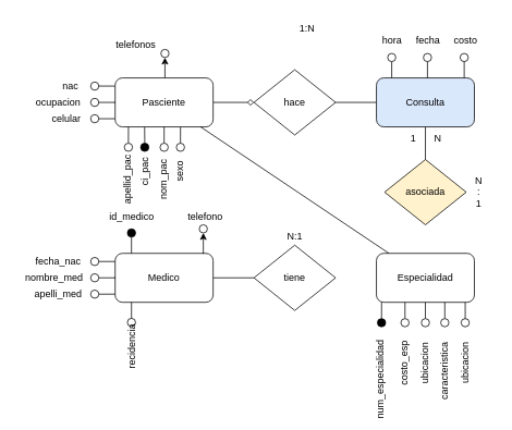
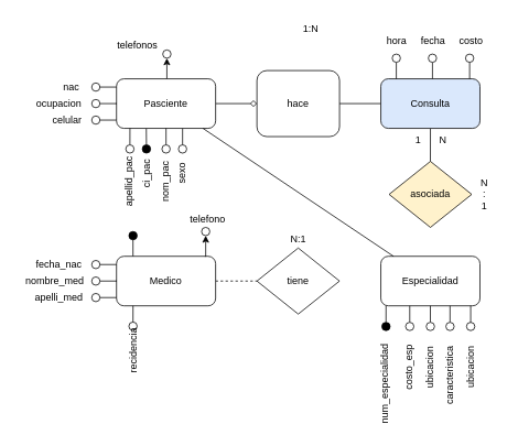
  <mxCell id="0" />
  <mxCell id="1" parent="0" />
- <mxCell id="2" value="hace" style="rhombus;whiteSpace=wrap;html=1;" vertex="1" parent="1"><mxGeometry x="310" y="85" width="100" height="80" as="geometry" /></mxCell>
+ <mxCell id="2" value="hace" style="whiteSpace=wrap;html=1;rounded=1;" vertex="1" parent="1"><mxGeometry x="310" y="85" width="100" height="80" as="geometry" /></mxCell>
  <mxCell id="3" style="edgeStyle=none;rounded=0;orthogonalLoop=1;jettySize=auto;html=1;exitX=1;exitY=0.5;exitDx=0;exitDy=0;entryX=0;entryY=0.5;entryDx=0;entryDy=0;endArrow=diamond;endFill=0;" edge="1" parent="1" source="5" target="2"><mxGeometry relative="1" as="geometry" /></mxCell>
  <mxCell id="4" style="edgeStyle=orthogonalEdgeStyle;rounded=0;orthogonalLoop=1;jettySize=auto;html=1;exitX=0.5;exitY=0;exitDx=0;exitDy=0;entryX=0.5;entryY=0;entryDx=0;entryDy=0;" edge="1" parent="1" source="5" target="77"><mxGeometry relative="1" as="geometry"><mxPoint x="225" y="50" as="targetPoint" /></mxGeometry></mxCell>
  <mxCell id="5" value="Pasciente" style="rounded=1;whiteSpace=wrap;html=1;" vertex="1" parent="1"><mxGeometry x="140" y="95" width="120" height="60" as="geometry" /></mxCell>
  <mxCell id="6" style="edgeStyle=none;rounded=0;orthogonalLoop=1;jettySize=auto;html=1;exitX=0;exitY=0.5;exitDx=0;exitDy=0;entryX=1;entryY=0.5;entryDx=0;entryDy=0;endArrow=none;endFill=0;" edge="1" parent="1" source="7" target="2"><mxGeometry relative="1" as="geometry" /></mxCell>
  <mxCell id="7" value="Consulta" style="rounded=1;whiteSpace=wrap;html=1;fillColor=#dae8fc;" vertex="1" parent="1"><mxGeometry x="460" y="95" width="120" height="60" as="geometry" /></mxCell>
  <mxCell id="8" value="1:N" style="text;html=1;align=center;verticalAlign=middle;resizable=0;points=[];autosize=1;strokeColor=none;fillColor=none;" vertex="1" parent="1"><mxGeometry x="355" y="20" width="40" height="30" as="geometry" /></mxCell>
  <mxCell id="9" value="asociada" style="rhombus;whiteSpace=wrap;html=1;fillColor=#fff2cc;" vertex="1" parent="1"><mxGeometry x="470" y="195" width="100" height="80" as="geometry" /></mxCell>
  <mxCell id="10" style="edgeStyle=orthogonalEdgeStyle;rounded=0;orthogonalLoop=1;jettySize=auto;html=1;entryX=0.5;entryY=0;entryDx=0;entryDy=0;endArrow=none;endFill=0;" edge="1" parent="1" target="9"><mxGeometry relative="1" as="geometry"><mxPoint x="520.04" y="155.48" as="sourcePoint" /></mxGeometry></mxCell>
  <mxCell id="11" value="Especialidad" style="rounded=1;whiteSpace=wrap;html=1;" vertex="1" parent="1"><mxGeometry x="460" y="310" width="120" height="60" as="geometry" /></mxCell>
  <mxCell id="12" value="&lt;div&gt;N&lt;br&gt;&lt;/div&gt;&lt;div&gt;:&lt;/div&gt;&lt;div&gt;1&lt;br&gt;&lt;/div&gt;" style="text;html=1;align=center;verticalAlign=middle;resizable=0;points=[];autosize=1;strokeColor=none;fillColor=none;" vertex="1" parent="1"><mxGeometry x="570" y="205" width="30" height="60" as="geometry" /></mxCell>
  <mxCell id="13" value="N" style="text;html=1;align=center;verticalAlign=middle;resizable=0;points=[];autosize=1;strokeColor=none;fillColor=none;" vertex="1" parent="1"><mxGeometry x="520" y="155" width="30" height="30" as="geometry" /></mxCell>
  <mxCell id="14" value="1" style="text;html=1;align=center;verticalAlign=middle;resizable=0;points=[];autosize=1;strokeColor=none;fillColor=none;" vertex="1" parent="1"><mxGeometry x="490" y="155" width="30" height="30" as="geometry" /></mxCell>
  <mxCell id="15" value="tiene" style="rhombus;whiteSpace=wrap;html=1;" vertex="1" parent="1"><mxGeometry x="310" y="300" width="100" height="80" as="geometry" /></mxCell>
- <mxCell id="16" style="edgeStyle=none;rounded=0;orthogonalLoop=1;jettySize=auto;html=1;endArrow=none;endFill=0;entryX=0;entryY=0.5;entryDx=0;entryDy=0;" edge="1" parent="1" source="19" target="15"><mxGeometry relative="1" as="geometry"><mxPoint x="175" y="345" as="sourcePoint" /><mxPoint x="220" y="345" as="targetPoint" /></mxGeometry></mxCell>
+ <mxCell id="16" style="edgeStyle=none;rounded=0;orthogonalLoop=1;jettySize=auto;html=1;endArrow=none;endFill=0;entryX=0;entryY=0.5;entryDx=0;entryDy=0;dashed=1;" edge="1" parent="1" source="19" target="15"><mxGeometry relative="1" as="geometry"><mxPoint x="175" y="345" as="sourcePoint" /><mxPoint x="220" y="345" as="targetPoint" /></mxGeometry></mxCell>
  <mxCell id="17" style="edgeStyle=none;rounded=0;orthogonalLoop=1;jettySize=auto;html=1;endArrow=none;endFill=0;" edge="1" parent="1" target="5" source="11"><mxGeometry relative="1" as="geometry"><mxPoint x="460" y="345" as="sourcePoint" /></mxGeometry></mxCell>
  <mxCell id="18" value="N:1" style="text;html=1;align=center;verticalAlign=middle;resizable=0;points=[];autosize=1;strokeColor=none;fillColor=none;" vertex="1" parent="1"><mxGeometry x="340" y="275" width="40" height="30" as="geometry" /></mxCell>
  <mxCell id="19" value="Medico" style="rounded=1;whiteSpace=wrap;html=1;" vertex="1" parent="1"><mxGeometry x="140" y="310" width="120" height="60" as="geometry" /></mxCell>
  <mxCell id="20" style="rounded=0;orthogonalLoop=1;jettySize=auto;html=1;entryX=0.457;entryY=1.007;entryDx=0;entryDy=0;entryPerimeter=0;endArrow=none;endFill=0;" edge="1" parent="1" source="21"><mxGeometry relative="1" as="geometry"><mxPoint x="176.09" y="155.42" as="targetPoint" /></mxGeometry></mxCell>
  <mxCell id="21" value="" style="ellipse;whiteSpace=wrap;html=1;aspect=fixed;fillColor=#000;" vertex="1" parent="1"><mxGeometry x="171.25" y="175" width="10" height="10" as="geometry" /></mxCell>
  <mxCell id="22" value="ci_pac" style="text;html=1;align=center;verticalAlign=middle;resizable=0;points=[];autosize=1;strokeColor=none;fillColor=none;rotation=-90;" vertex="1" parent="1"><mxGeometry x="146.25" y="195" width="60" height="30" as="geometry" /></mxCell>
  <mxCell id="23" value="" style="ellipse;whiteSpace=wrap;html=1;aspect=fixed;" vertex="1" parent="1"><mxGeometry x="110" y="100" width="10" height="10" as="geometry" /></mxCell>
  <mxCell id="24" style="edgeStyle=orthogonalEdgeStyle;rounded=0;orthogonalLoop=1;jettySize=auto;html=1;entryX=-0.008;entryY=0.419;entryDx=0;entryDy=0;entryPerimeter=0;endArrow=none;endFill=0;" edge="1" parent="1" source="25"><mxGeometry relative="1" as="geometry"><mxPoint x="139" y="125" as="targetPoint" /></mxGeometry></mxCell>
  <mxCell id="25" value="" style="ellipse;whiteSpace=wrap;html=1;aspect=fixed;" vertex="1" parent="1"><mxGeometry x="110" y="120" width="10" height="10" as="geometry" /></mxCell>
  <mxCell id="26" style="edgeStyle=orthogonalEdgeStyle;rounded=0;orthogonalLoop=1;jettySize=auto;html=1;entryX=0;entryY=0.75;entryDx=0;entryDy=0;endArrow=none;endFill=0;" edge="1" parent="1" source="27"><mxGeometry relative="1" as="geometry"><mxPoint x="140" y="145" as="targetPoint" /></mxGeometry></mxCell>
  <mxCell id="27" value="" style="ellipse;whiteSpace=wrap;html=1;aspect=fixed;" vertex="1" parent="1"><mxGeometry x="110" y="140" width="10" height="10" as="geometry" /></mxCell>
  <mxCell id="28" value="nac" style="text;html=1;align=center;verticalAlign=middle;resizable=0;points=[];autosize=1;strokeColor=none;fillColor=none;" vertex="1" parent="1"><mxGeometry x="65" y="90" width="40" height="30" as="geometry" /></mxCell>
  <mxCell id="29" value="ocupacion" style="text;html=1;align=center;verticalAlign=middle;resizable=0;points=[];autosize=1;strokeColor=none;fillColor=none;" vertex="1" parent="1"><mxGeometry x="30" y="110" width="80" height="30" as="geometry" /></mxCell>
  <mxCell id="30" value="celular" style="text;html=1;align=center;verticalAlign=middle;resizable=0;points=[];autosize=1;strokeColor=none;fillColor=none;" vertex="1" parent="1"><mxGeometry x="50" y="130" width="60" height="30" as="geometry" /></mxCell>
  <mxCell id="31" style="edgeStyle=orthogonalEdgeStyle;rounded=0;orthogonalLoop=1;jettySize=auto;html=1;exitX=0;exitY=0.5;exitDx=0;exitDy=0;entryX=1;entryY=0.085;entryDx=0;entryDy=0;entryPerimeter=0;endArrow=none;endFill=0;" edge="1" parent="1"><mxGeometry relative="1" as="geometry"><mxPoint x="140" y="105" as="sourcePoint" /><mxPoint x="120" y="105" as="targetPoint" /></mxGeometry></mxCell>
  <mxCell id="32" style="edgeStyle=orthogonalEdgeStyle;rounded=0;orthogonalLoop=1;jettySize=auto;html=1;entryX=0.125;entryY=1;entryDx=0;entryDy=0;entryPerimeter=0;endArrow=none;endFill=0;" edge="1" parent="1" source="33"><mxGeometry relative="1" as="geometry"><mxPoint x="156.25" y="155" as="targetPoint" /></mxGeometry></mxCell>
  <mxCell id="33" value="" style="ellipse;whiteSpace=wrap;html=1;aspect=fixed;" vertex="1" parent="1"><mxGeometry x="151.25" y="175" width="10" height="10" as="geometry" /></mxCell>
  <mxCell id="34" value="apellid_pac" style="text;html=1;align=center;verticalAlign=middle;resizable=0;points=[];autosize=1;strokeColor=none;fillColor=none;rotation=-90;" vertex="1" parent="1"><mxGeometry x="115" y="205" width="80" height="30" as="geometry" /></mxCell>
  <mxCell id="35" style="rounded=0;orthogonalLoop=1;jettySize=auto;html=1;exitX=0.5;exitY=1;exitDx=0;exitDy=0;entryX=0.792;entryY=1.005;entryDx=0;entryDy=0;endArrow=none;endFill=0;entryPerimeter=0;" edge="1" parent="1" source="36"><mxGeometry relative="1" as="geometry"><mxPoint x="220.04" y="155.3" as="targetPoint" /></mxGeometry></mxCell>
  <mxCell id="36" value="" style="ellipse;whiteSpace=wrap;html=1;aspect=fixed;" vertex="1" parent="1"><mxGeometry x="215" y="175" width="10" height="10" as="geometry" /></mxCell>
  <mxCell id="37" value="&lt;div&gt;sexo&lt;/div&gt;" style="text;html=1;align=center;verticalAlign=middle;resizable=0;points=[];autosize=1;strokeColor=none;fillColor=none;rotation=-90;" vertex="1" parent="1"><mxGeometry x="195" y="195" width="50" height="30" as="geometry" /></mxCell>
  <mxCell id="38" style="edgeStyle=orthogonalEdgeStyle;rounded=0;orthogonalLoop=1;jettySize=auto;html=1;exitX=0.5;exitY=1;exitDx=0;exitDy=0;entryX=0.5;entryY=0;entryDx=0;entryDy=0;endArrow=none;endFill=0;" edge="1" parent="1" source="39"><mxGeometry relative="1" as="geometry"><mxPoint x="522.5" y="95" as="targetPoint" /></mxGeometry></mxCell>
  <mxCell id="39" value="" style="ellipse;whiteSpace=wrap;html=1;aspect=fixed;" vertex="1" parent="1"><mxGeometry x="517.5" y="65" width="10" height="10" as="geometry" /></mxCell>
  <mxCell id="40" value="fecha" style="text;html=1;align=center;verticalAlign=middle;resizable=0;points=[];autosize=1;strokeColor=none;fillColor=none;" vertex="1" parent="1"><mxGeometry x="497.5" y="35" width="50" height="30" as="geometry" /></mxCell>
  <mxCell id="41" style="edgeStyle=orthogonalEdgeStyle;rounded=0;orthogonalLoop=1;jettySize=auto;html=1;exitX=0.5;exitY=1;exitDx=0;exitDy=0;entryX=0.874;entryY=0;entryDx=0;entryDy=0;entryPerimeter=0;endArrow=none;endFill=0;" edge="1" parent="1" source="42"><mxGeometry relative="1" as="geometry"><mxPoint x="567.5" y="95" as="targetPoint" /></mxGeometry></mxCell>
  <mxCell id="42" value="" style="ellipse;whiteSpace=wrap;html=1;aspect=fixed;" vertex="1" parent="1"><mxGeometry x="562.5" y="65" width="10" height="10" as="geometry" /></mxCell>
  <mxCell id="43" value="costo" style="text;html=1;align=center;verticalAlign=middle;resizable=0;points=[];autosize=1;strokeColor=none;fillColor=none;" vertex="1" parent="1"><mxGeometry x="543.75" y="35" width="50" height="30" as="geometry" /></mxCell>
  <mxCell id="44" style="rounded=0;orthogonalLoop=1;jettySize=auto;html=1;entryX=0.457;entryY=1.007;entryDx=0;entryDy=0;entryPerimeter=0;endArrow=none;endFill=0;" edge="1" parent="1" source="45"><mxGeometry relative="1" as="geometry"><mxPoint x="543.75" y="370" as="targetPoint" /></mxGeometry></mxCell>
  <mxCell id="45" value="" style="ellipse;whiteSpace=wrap;html=1;aspect=fixed;fillColor=#FFFFFF;" vertex="1" parent="1"><mxGeometry x="538.75" y="390" width="10" height="10" as="geometry" /></mxCell>
  <mxCell id="46" value="caracteristica" style="text;html=1;align=center;verticalAlign=middle;resizable=0;points=[];autosize=1;strokeColor=none;fillColor=none;rotation=-90;" vertex="1" parent="1"><mxGeometry x="498.75" y="440" width="90" height="30" as="geometry" /></mxCell>
  <mxCell id="47" style="edgeStyle=orthogonalEdgeStyle;rounded=0;orthogonalLoop=1;jettySize=auto;html=1;entryX=0.125;entryY=1;entryDx=0;entryDy=0;entryPerimeter=0;endArrow=none;endFill=0;" edge="1" parent="1" source="48"><mxGeometry relative="1" as="geometry"><mxPoint x="520" y="370" as="targetPoint" /></mxGeometry></mxCell>
  <mxCell id="48" value="" style="ellipse;whiteSpace=wrap;html=1;aspect=fixed;" vertex="1" parent="1"><mxGeometry x="515" y="390" width="10" height="10" as="geometry" /></mxCell>
  <mxCell id="49" value="ubicacion" style="text;html=1;align=center;verticalAlign=middle;resizable=0;points=[];autosize=1;strokeColor=none;fillColor=none;rotation=-90;" vertex="1" parent="1"><mxGeometry x="485" y="430" width="70" height="30" as="geometry" /></mxCell>
  <mxCell id="50" style="rounded=0;orthogonalLoop=1;jettySize=auto;html=1;exitX=0.5;exitY=1;exitDx=0;exitDy=0;entryX=0.792;entryY=1.005;entryDx=0;entryDy=0;endArrow=none;endFill=0;entryPerimeter=0;" edge="1" parent="1" source="51"><mxGeometry relative="1" as="geometry"><mxPoint x="568.75" y="370" as="targetPoint" /></mxGeometry></mxCell>
  <mxCell id="51" value="" style="ellipse;whiteSpace=wrap;html=1;aspect=fixed;" vertex="1" parent="1"><mxGeometry x="563.75" y="390" width="10" height="10" as="geometry" /></mxCell>
  <mxCell id="52" value="ubicacion" style="text;html=1;align=center;verticalAlign=middle;resizable=0;points=[];autosize=1;strokeColor=none;fillColor=none;rotation=-90;" vertex="1" parent="1"><mxGeometry x="533.75" y="430" width="70" height="30" as="geometry" /></mxCell>
  <mxCell id="53" style="edgeStyle=orthogonalEdgeStyle;rounded=0;orthogonalLoop=1;jettySize=auto;html=1;entryX=0.125;entryY=1;entryDx=0;entryDy=0;entryPerimeter=0;endArrow=none;endFill=0;" edge="1" parent="1" source="54"><mxGeometry relative="1" as="geometry"><mxPoint x="495" y="370" as="targetPoint" /></mxGeometry></mxCell>
  <mxCell id="54" value="" style="ellipse;whiteSpace=wrap;html=1;aspect=fixed;" vertex="1" parent="1"><mxGeometry x="490" y="390" width="10" height="10" as="geometry" /></mxCell>
  <mxCell id="55" value="costo_esp" style="text;html=1;align=center;verticalAlign=middle;resizable=0;points=[];autosize=1;strokeColor=none;fillColor=none;rotation=-90;" vertex="1" parent="1"><mxGeometry x="455" y="430" width="80" height="30" as="geometry" /></mxCell>
  <mxCell id="56" style="edgeStyle=orthogonalEdgeStyle;rounded=0;orthogonalLoop=1;jettySize=auto;html=1;entryX=0.125;entryY=1;entryDx=0;entryDy=0;entryPerimeter=0;endArrow=none;endFill=0;" edge="1" parent="1" source="57"><mxGeometry relative="1" as="geometry"><mxPoint x="466.25" y="370" as="targetPoint" /></mxGeometry></mxCell>
  <mxCell id="57" value="" style="ellipse;whiteSpace=wrap;html=1;aspect=fixed;fillColor=#000000;" vertex="1" parent="1"><mxGeometry x="461.25" y="390" width="10" height="10" as="geometry" /></mxCell>
  <mxCell id="58" value="&lt;div&gt;num_especialidad&lt;/div&gt;" style="text;html=1;align=center;verticalAlign=middle;resizable=0;points=[];autosize=1;strokeColor=none;fillColor=none;rotation=-90;" vertex="1" parent="1"><mxGeometry x="405" y="450" width="120" height="30" as="geometry" /></mxCell>
  <mxCell id="59" style="rounded=0;orthogonalLoop=1;jettySize=auto;html=1;exitX=0.5;exitY=1;exitDx=0;exitDy=0;entryX=0.792;entryY=1.005;entryDx=0;entryDy=0;endArrow=none;endFill=0;entryPerimeter=0;" edge="1" parent="1" source="60"><mxGeometry relative="1" as="geometry"><mxPoint x="200" y="155" as="targetPoint" /></mxGeometry></mxCell>
  <mxCell id="60" value="" style="ellipse;whiteSpace=wrap;html=1;aspect=fixed;" vertex="1" parent="1"><mxGeometry x="195" y="175" width="10" height="10" as="geometry" /></mxCell>
  <mxCell id="61" value="nom_pac" style="text;html=1;align=center;verticalAlign=middle;resizable=0;points=[];autosize=1;strokeColor=none;fillColor=none;rotation=-90;" vertex="1" parent="1"><mxGeometry x="165" y="205" width="70" height="30" as="geometry" /></mxCell>
  <mxCell id="62" style="edgeStyle=orthogonalEdgeStyle;rounded=0;orthogonalLoop=1;jettySize=auto;html=1;exitX=0.5;exitY=1;exitDx=0;exitDy=0;entryX=0.5;entryY=0;entryDx=0;entryDy=0;endArrow=none;endFill=0;" edge="1" parent="1" source="63"><mxGeometry relative="1" as="geometry"><mxPoint x="478.75" y="95" as="targetPoint" /></mxGeometry></mxCell>
  <mxCell id="63" value="" style="ellipse;whiteSpace=wrap;html=1;aspect=fixed;" vertex="1" parent="1"><mxGeometry x="473.75" y="65" width="10" height="10" as="geometry" /></mxCell>
  <mxCell id="64" value="hora" style="text;html=1;align=center;verticalAlign=middle;resizable=0;points=[];autosize=1;strokeColor=none;fillColor=none;" vertex="1" parent="1"><mxGeometry x="453.75" y="35" width="50" height="30" as="geometry" /></mxCell>
  <mxCell id="65" value="" style="ellipse;whiteSpace=wrap;html=1;aspect=fixed;" vertex="1" parent="1"><mxGeometry x="110" y="315" width="10" height="10" as="geometry" /></mxCell>
  <mxCell id="66" style="edgeStyle=orthogonalEdgeStyle;rounded=0;orthogonalLoop=1;jettySize=auto;html=1;entryX=-0.008;entryY=0.419;entryDx=0;entryDy=0;entryPerimeter=0;endArrow=none;endFill=0;" edge="1" parent="1" source="67"><mxGeometry relative="1" as="geometry"><mxPoint x="139" y="340" as="targetPoint" /></mxGeometry></mxCell>
  <mxCell id="67" value="" style="ellipse;whiteSpace=wrap;html=1;aspect=fixed;" vertex="1" parent="1"><mxGeometry x="110" y="335" width="10" height="10" as="geometry" /></mxCell>
  <mxCell id="68" style="edgeStyle=orthogonalEdgeStyle;rounded=0;orthogonalLoop=1;jettySize=auto;html=1;entryX=0;entryY=0.75;entryDx=0;entryDy=0;endArrow=none;endFill=0;" edge="1" parent="1" source="69"><mxGeometry relative="1" as="geometry"><mxPoint x="140" y="360" as="targetPoint" /></mxGeometry></mxCell>
  <mxCell id="69" value="" style="ellipse;whiteSpace=wrap;html=1;aspect=fixed;" vertex="1" parent="1"><mxGeometry x="110" y="355" width="10" height="10" as="geometry" /></mxCell>
  <mxCell id="70" value="fecha_nac" style="text;html=1;align=center;verticalAlign=middle;resizable=0;points=[];autosize=1;strokeColor=none;fillColor=none;" vertex="1" parent="1"><mxGeometry x="30" y="305" width="80" height="30" as="geometry" /></mxCell>
  <mxCell id="71" value="nombre_med" style="text;html=1;align=center;verticalAlign=middle;resizable=0;points=[];autosize=1;strokeColor=none;fillColor=none;" vertex="1" parent="1"><mxGeometry x="20" y="325" width="90" height="30" as="geometry" /></mxCell>
  <mxCell id="72" value="apelli_med" style="text;html=1;align=center;verticalAlign=middle;resizable=0;points=[];autosize=1;strokeColor=none;fillColor=none;" vertex="1" parent="1"><mxGeometry x="30" y="345" width="80" height="30" as="geometry" /></mxCell>
  <mxCell id="73" style="edgeStyle=orthogonalEdgeStyle;rounded=0;orthogonalLoop=1;jettySize=auto;html=1;exitX=0;exitY=0.5;exitDx=0;exitDy=0;entryX=1;entryY=0.085;entryDx=0;entryDy=0;entryPerimeter=0;endArrow=none;endFill=0;" edge="1" parent="1"><mxGeometry relative="1" as="geometry"><mxPoint x="140" y="320" as="sourcePoint" /><mxPoint x="120" y="320" as="targetPoint" /></mxGeometry></mxCell>
  <mxCell id="74" style="edgeStyle=orthogonalEdgeStyle;rounded=0;orthogonalLoop=1;jettySize=auto;html=1;exitX=0.5;exitY=1;exitDx=0;exitDy=0;entryX=0.5;entryY=0;entryDx=0;entryDy=0;endArrow=none;endFill=0;" edge="1" parent="1" source="75"><mxGeometry relative="1" as="geometry"><mxPoint x="160" y="310" as="targetPoint" /></mxGeometry></mxCell>
  <mxCell id="75" value="" style="ellipse;whiteSpace=wrap;html=1;aspect=fixed;fillColor=#000000;" vertex="1" parent="1"><mxGeometry x="155" y="280" width="10" height="10" as="geometry" /></mxCell>
- <mxCell id="76" value="id_medico" style="text;html=1;align=center;verticalAlign=middle;resizable=0;points=[];autosize=1;strokeColor=none;fillColor=none;" vertex="1" parent="1"><mxGeometry x="120" y="250" width="80" height="30" as="geometry" /></mxCell>
  <mxCell id="77" value="" style="ellipse;whiteSpace=wrap;html=1;aspect=fixed;direction=west;" vertex="1" parent="1"><mxGeometry x="196" y="60" width="10" height="10" as="geometry" /></mxCell>
  <mxCell id="78" value="telefonos" style="text;html=1;align=center;verticalAlign=middle;resizable=0;points=[];autosize=1;strokeColor=none;fillColor=none;" vertex="1" parent="1"><mxGeometry x="130" y="40" width="70" height="30" as="geometry" /></mxCell>
  <mxCell id="79" style="edgeStyle=orthogonalEdgeStyle;rounded=0;orthogonalLoop=1;jettySize=auto;html=1;exitX=0.5;exitY=0;exitDx=0;exitDy=0;entryX=0.5;entryY=0;entryDx=0;entryDy=0;" edge="1" parent="1" target="80"><mxGeometry relative="1" as="geometry"><mxPoint x="272" y="265" as="targetPoint" /><mxPoint x="247" y="310" as="sourcePoint" /></mxGeometry></mxCell>
  <mxCell id="80" value="" style="ellipse;whiteSpace=wrap;html=1;aspect=fixed;direction=west;" vertex="1" parent="1"><mxGeometry x="243" y="275" width="10" height="10" as="geometry" /></mxCell>
  <mxCell id="81" value="telefono" style="text;html=1;align=center;verticalAlign=middle;resizable=0;points=[];autosize=1;strokeColor=none;fillColor=none;" vertex="1" parent="1"><mxGeometry x="215" y="250" width="70" height="30" as="geometry" /></mxCell>
  <mxCell id="82" style="rounded=0;orthogonalLoop=1;jettySize=auto;html=1;exitX=0.5;exitY=1;exitDx=0;exitDy=0;entryX=0.792;entryY=1.005;entryDx=0;entryDy=0;endArrow=none;endFill=0;entryPerimeter=0;" edge="1" source="83" parent="1"><mxGeometry relative="1" as="geometry"><mxPoint x="160.04" y="370" as="targetPoint" /></mxGeometry></mxCell>
  <mxCell id="83" value="" style="ellipse;whiteSpace=wrap;html=1;aspect=fixed;" vertex="1" parent="1"><mxGeometry x="155" y="389.7" width="10" height="10" as="geometry" /></mxCell>
  <mxCell id="84" value="recidencia" style="text;html=1;align=center;verticalAlign=middle;resizable=0;points=[];autosize=1;strokeColor=none;fillColor=none;rotation=-90;" vertex="1" parent="1"><mxGeometry x="120" y="409.7" width="80" height="30" as="geometry" /></mxCell>
